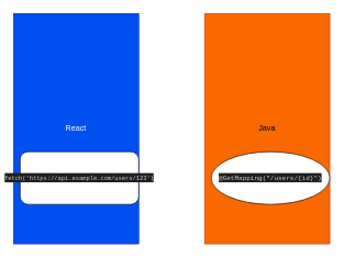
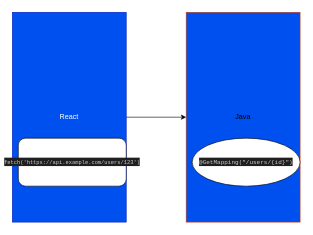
  <mxCell id="0" />
  <mxCell id="1" parent="0" />
+ <mxCell id="2" value="" style="edgeStyle=none;html=1;" edge="1" parent="1" source="3" target="4"><mxGeometry relative="1" as="geometry" /></mxCell>
  <mxCell id="3" value="React" style="rounded=0;whiteSpace=wrap;html=1;fillColor=#0050ef;fontColor=#ffffff;strokeColor=#001DBC;" vertex="1" parent="1"><mxGeometry x="20" y="20" width="190" height="350" as="geometry" /></mxCell>
- <mxCell id="4" value="Java" style="rounded=0;whiteSpace=wrap;html=1;fillColor=#fa6800;fontColor=#000000;strokeColor=#C73500;" vertex="1" parent="1"><mxGeometry x="310" y="20" width="190" height="350" as="geometry" /></mxCell>
+ <mxCell id="4" value="Java" style="rounded=0;whiteSpace=wrap;html=1;fillColor=#0050ef;fontColor=#000000;strokeColor=#C73500;" vertex="1" parent="1"><mxGeometry x="310" y="20" width="190" height="350" as="geometry" /></mxCell>
  <mxCell id="5" value="&lt;div style=&quot;color: rgb(204, 204, 204); font-family: Consolas, &amp;quot;Courier New&amp;quot;, monospace; line-height: 19px; white-space: pre;&quot;&gt;&lt;span style=&quot;color: rgb(204, 204, 204); background-color: light-dark(rgb(31, 31, 31), rgb(255, 51, 51));&quot;&gt;&lt;font style=&quot;font-size: 9px;&quot;&gt;fetch('https://api.example.com/users/123')&lt;/font&gt;&lt;/span&gt;&lt;/div&gt;" style="whiteSpace=wrap;html=1;rounded=1;" vertex="1" parent="1"><mxGeometry x="30" y="230" width="180" height="80" as="geometry" /></mxCell>
  <mxCell id="6" value="&lt;div style=&quot;color: rgb(204, 204, 204); font-family: Consolas, &amp;quot;Courier New&amp;quot;, monospace; line-height: 19px; white-space: pre;&quot;&gt;&lt;div style=&quot;color: rgb(204, 204, 204); line-height: 19px;&quot;&gt;&lt;span style=&quot;color: rgb(204, 204, 204); background-color: light-dark(rgb(31, 31, 31), rgb(0, 0, 255));&quot;&gt;&lt;font style=&quot;font-size: 10px;&quot;&gt;@GetMapping(&quot;/users/{id}&quot;)&lt;/font&gt;&lt;/span&gt;&lt;/div&gt;&lt;/div&gt;" style="ellipse;whiteSpace=wrap;html=1;" vertex="1" parent="1"><mxGeometry x="320" y="230" width="180" height="80" as="geometry" /></mxCell>
